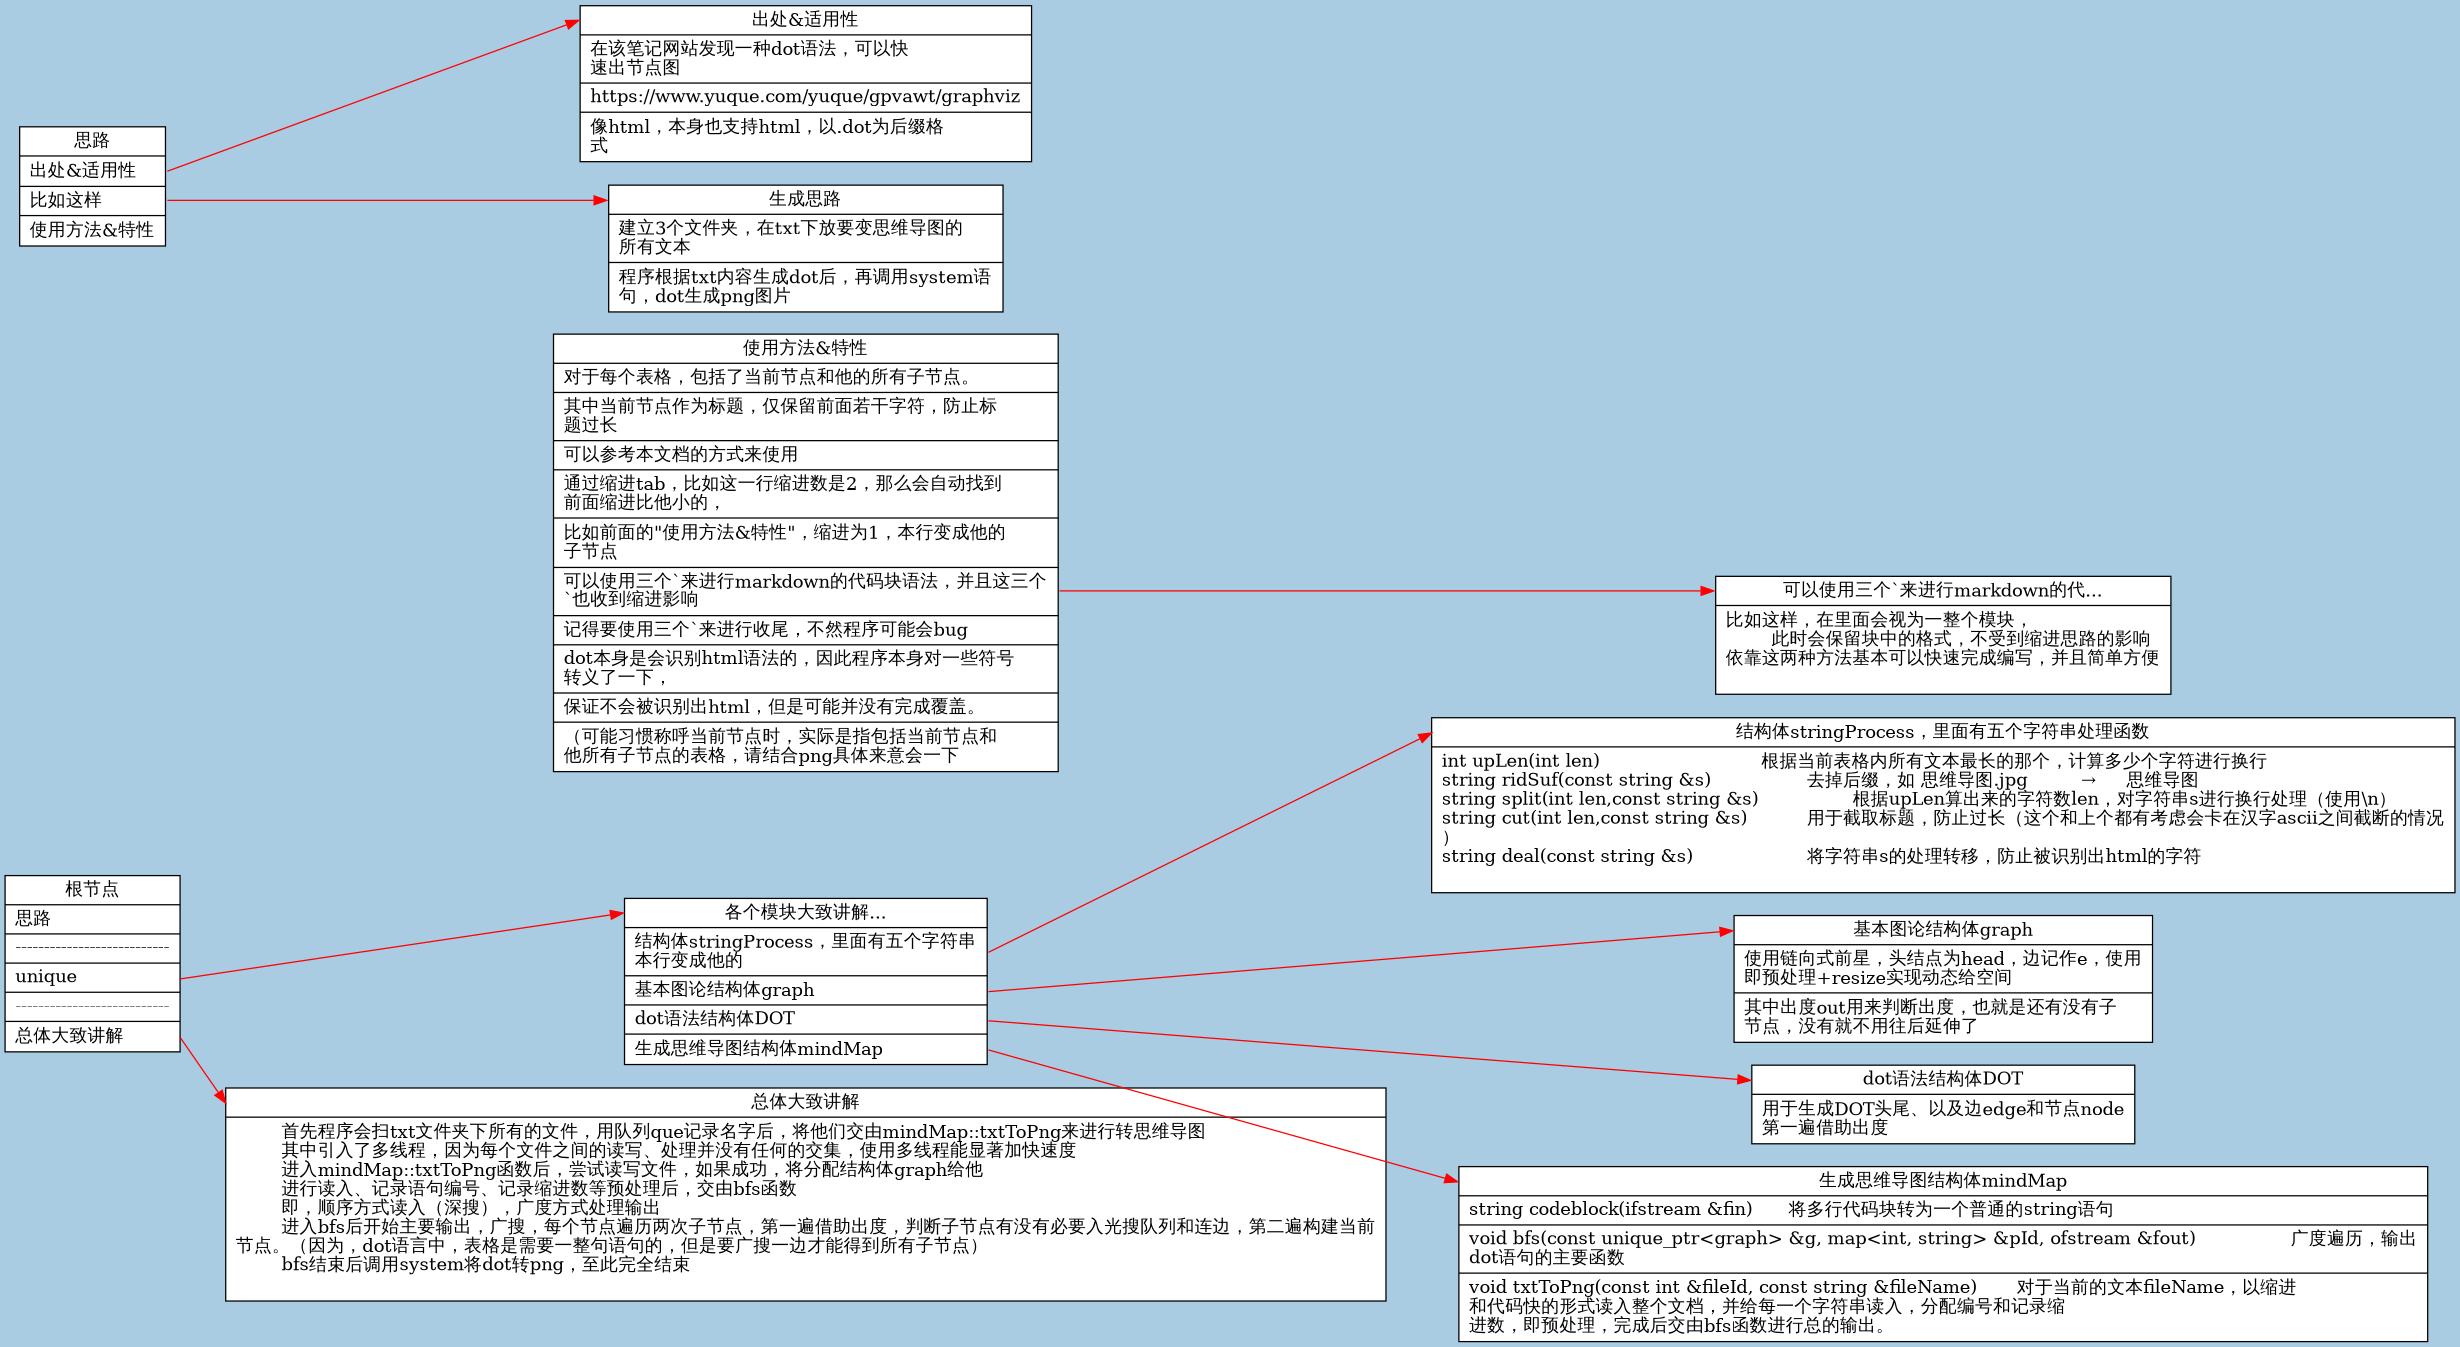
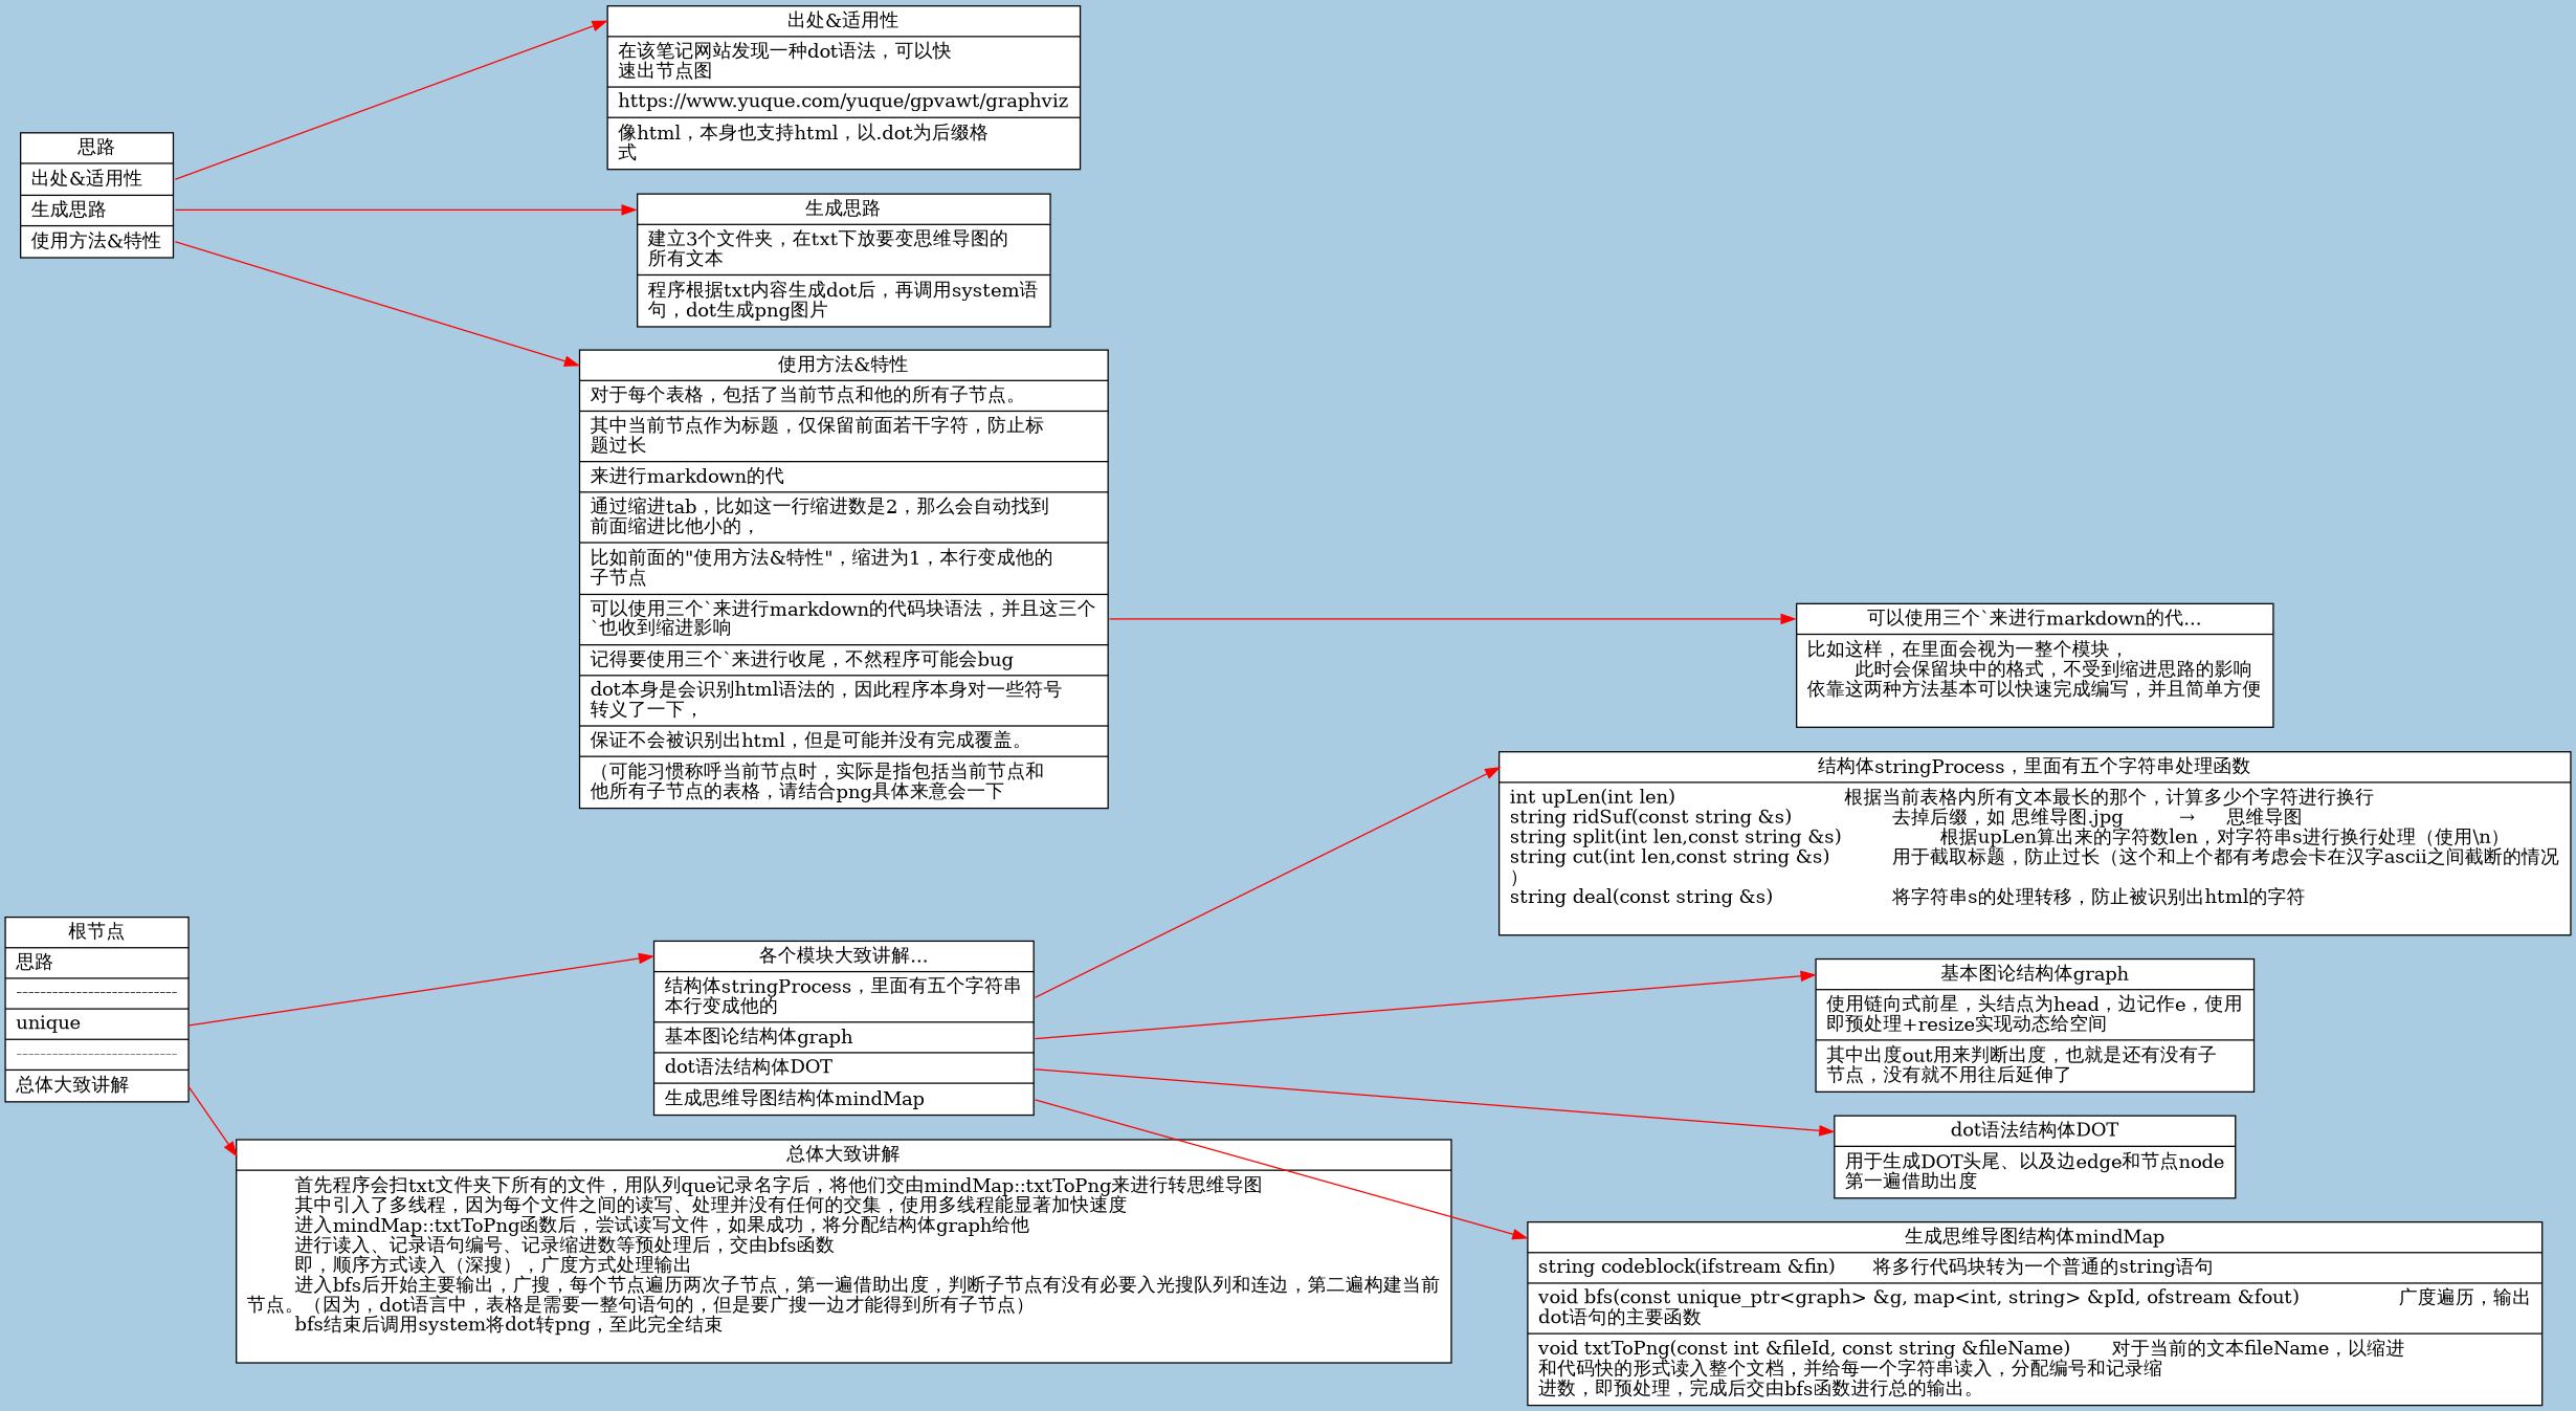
  digraph {
    bgcolor="#A9CCE3"
    rankdir=LR
    splines=false
    node [fillcolor=white shape=record style=filled]
    edge [color=red headport=f0]
    n1 [label="<f0> 根节点| <f1> 思路\l| <f21> ---------------------------\l| <f22> unique\l| <f34> ---------------------------\l| <f35> 总体大致讲解\l"]
    n2 [label="<f0> 总体大致讲解| <f36> &#9;首先程序会扫txt文件夹下所有的文件，用队列que记录名字后，将他们交由mindMap::txtToPng来进行转思维导图\l&#9;其中引入了多线程，因为每个文件之间的读写、处理并没有任何的交集，使用多线程能显著加快速度\l&#9;进入mindMap::txtToPng函数后，尝试读写文件，如果成功，将分配结构体graph给他\l&#9;进行读入、记录语句编号、记录缩进数等预处理后，交由bfs函数\l&#9;即，顺序方式读入（深搜），广度方式处理输出\l&#9;进入bfs后开始主要输出，广搜，每个节点遍历两次子节点，第一遍借助出度，判断子节点有没有必要入光搜队列和连边，第二遍构建当前\l节点。（因为，dot语言中，表格是需要一整句语句的，但是要广搜一边才能得到所有子节点）\l&#9;bfs结束后调用system将dot转png，至此完全结束\l\l"]
    n3 [label="<f0> 各个模块大致讲解...| <f23> 结构体stringProcess，里面有五个字符串\l本行变成他的\l| <f25> 基本图论结构体graph\l| <f28> dot语法结构体DOT\l| <f30> 生成思维导图结构体mindMap\l"]
    n4 [label="<f0> 生成思维导图结构体mindMap| <f31> string&nbsp;codeblock(ifstream&nbsp;&fin)&nbsp;&#9;将多行代码块转为一个普通的string语句\l| <f32> void&nbsp;bfs(const&nbsp;unique_ptr&lt;graph&gt;&nbsp;&g,&nbsp;map&lt;int,&nbsp;string&gt;&nbsp;&pId,&nbsp;ofstream&nbsp;&fout)&#9;&#9;广度遍历，输出\ldot语句的主要函数\l| <f33> void&nbsp;txtToPng(const&nbsp;int&nbsp;&fileId,&nbsp;const&nbsp;string&nbsp;&fileName)&#9;对于当前的文本fileName，以缩进\l和代码快的形式读入整个文档，并给每一个字符串读入，分配编号和记录缩\l进数，即预处理，完成后交由bfs函数进行总的输出。\l"]
    n5 [label="<f0> dot语法结构体DOT| <f29> 用于生成DOT头尾、以及边edge和节点node\l第一遍借助出度\l"]
    n6 [label="<f0> 基本图论结构体graph| <f26> 使用链向式前星，头结点为head，边记作e，使用\l即预处理+resize实现动态给空间\l| <f27> 其中出度out用来判断出度，也就是还有没有子\l节点，没有就不用往后延伸了\l"]
    n7 [label="<f0> 结构体stringProcess，里面有五个字符串处理函数| <f24> int&nbsp;upLen(int&nbsp;len)&#9;&#9;&#9;&#9;根据当前表格内所有文本最长的那个，计算多少个字符进行换行\lstring&nbsp;ridSuf(const&nbsp;string&nbsp;&s)&nbsp;&#9;&#9;去掉后缀，如&nbsp;思维导图.jpg&nbsp;&#9;→&#9;思维导图\lstring&nbsp;split(int&nbsp;len,const&nbsp;string&nbsp;&s)&#9;&#9;根据upLen算出来的字符数len，对字符串s进行换行处理（使用\\n）\lstring&nbsp;cut(int&nbsp;len,const&nbsp;string&nbsp;&s)&#9;&#9;用于截取标题，防止过长（这个和上个都有考虑会卡在汉字ascii之间截断的情况\l）\lstring&nbsp;deal(const&nbsp;string&nbsp;&s)&#9;&#9;&#9;将字符串s的处理转移，防止被识别出html的字符\l\l"]
-   n8 [label="<f0> 思路| <f2> 出处&适用性\l| <f6> 比如这样\l| <f9> 使用方法&特性\l"]
-   n9 [label="<f0> 使用方法&特性| <f10> 对于每个表格，包括了当前节点和他的所有子节点。\l| <f11> 其中当前节点作为标题，仅保留前面若干字符，防止标\l题过长\l| <f12> 可以参考本文档的方式来使用\l| <f13> 通过缩进tab，比如这一行缩进数是2，那么会自动找到\l前面缩进比他小的，\l| <f14> 比如前面的&quot;使用方法&特性&quot;，缩进为1，本行变成他的\l子节点\l| <f15> 可以使用三个`来进行markdown的代码块语法，并且这三个\l`也收到缩进影响\l| <f17> 记得要使用三个`来进行收尾，不然程序可能会bug\l| <f18> dot本身是会识别html语法的，因此程序本身对一些符号\l转义了一下，\l| <f19> 保证不会被识别出html，但是可能并没有完成覆盖。\l| <f20> （可能习惯称呼当前节点时，实际是指包括当前节点和\l他所有子节点的表格，请结合png具体来意会一下\l"]
+   n8 [label="<f0> 思路| <f2> 出处&适用性\l| <f6> 生成思路\l| <f9> 使用方法&特性\l"]
+   n9 [label="<f0> 使用方法&特性| <f10> 对于每个表格，包括了当前节点和他的所有子节点。\l| <f11> 其中当前节点作为标题，仅保留前面若干字符，防止标\l题过长\l| <f12> 来进行markdown的代\l| <f13> 通过缩进tab，比如这一行缩进数是2，那么会自动找到\l前面缩进比他小的，\l| <f14> 比如前面的&quot;使用方法&特性&quot;，缩进为1，本行变成他的\l子节点\l| <f15> 可以使用三个`来进行markdown的代码块语法，并且这三个\l`也收到缩进影响\l| <f17> 记得要使用三个`来进行收尾，不然程序可能会bug\l| <f18> dot本身是会识别html语法的，因此程序本身对一些符号\l转义了一下，\l| <f19> 保证不会被识别出html，但是可能并没有完成覆盖。\l| <f20> （可能习惯称呼当前节点时，实际是指包括当前节点和\l他所有子节点的表格，请结合png具体来意会一下\l"]
    n10 [label="<f0> 生成思路| <f7> 建立3个文件夹，在txt下放要变思维导图的\l所有文本\l| <f8> 程序根据txt内容生成dot后，再调用system语\l句，dot生成png图片\l"]
    n11 [label="<f0> 出处&适用性| <f3> 在该笔记网站发现一种dot语法，可以快\l速出节点图\l| <f4> https://www.yuque.com/yuque/gpvawt/graphviz\l| <f5> 像html，本身也支持html，以.dot为后缀格\l式\l"]
    n12 [label="<f0> 可以使用三个`来进行markdown的代...| <f16> 比如这样，在里面会视为一整个模块，\l&#9;此时会保留块中的格式，不受到缩进思路的影响\l依靠这两种方法基本可以快速完成编写，并且简单方便\l\l"]
    n1 -> n2 [tailport=f35]
    n1 -> n3 [tailport=f22]
    n3 -> n4 [tailport=f30]
    n3 -> n5 [tailport=f28]
    n3 -> n6 [tailport=f25]
    n3 -> n7 [tailport=f23]
+   n8 -> n9 [tailport=f9]
    n8 -> n10 [tailport=f6]
    n8 -> n11 [tailport=f2]
    n9 -> n12 [tailport=f15]
  }
